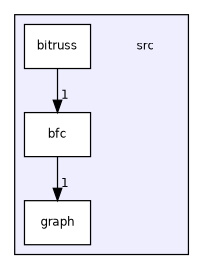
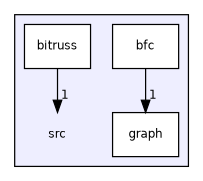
  digraph {
    compound=true
    node [fontname=Helvetica fontsize=10 shape=box fillcolor=white style=filled]
    edge [headlabel=1 labeldistance=1.5 labelfontname=Helvetica labelfontsize=10]
    n1 [label=src shape=plaintext fillcolor="" style=""]
    n2 [label=bfc]
    n3 [label=bitruss]
    n4 [label="graph"]
    subgraph cluster_1 {
      bgcolor="#eeeeff"
      pencolor=black
      n1
      n2
      n3
      n4
    }
    n2 -> n4
-   n3 -> n2
+   n3 -> n1
  }
